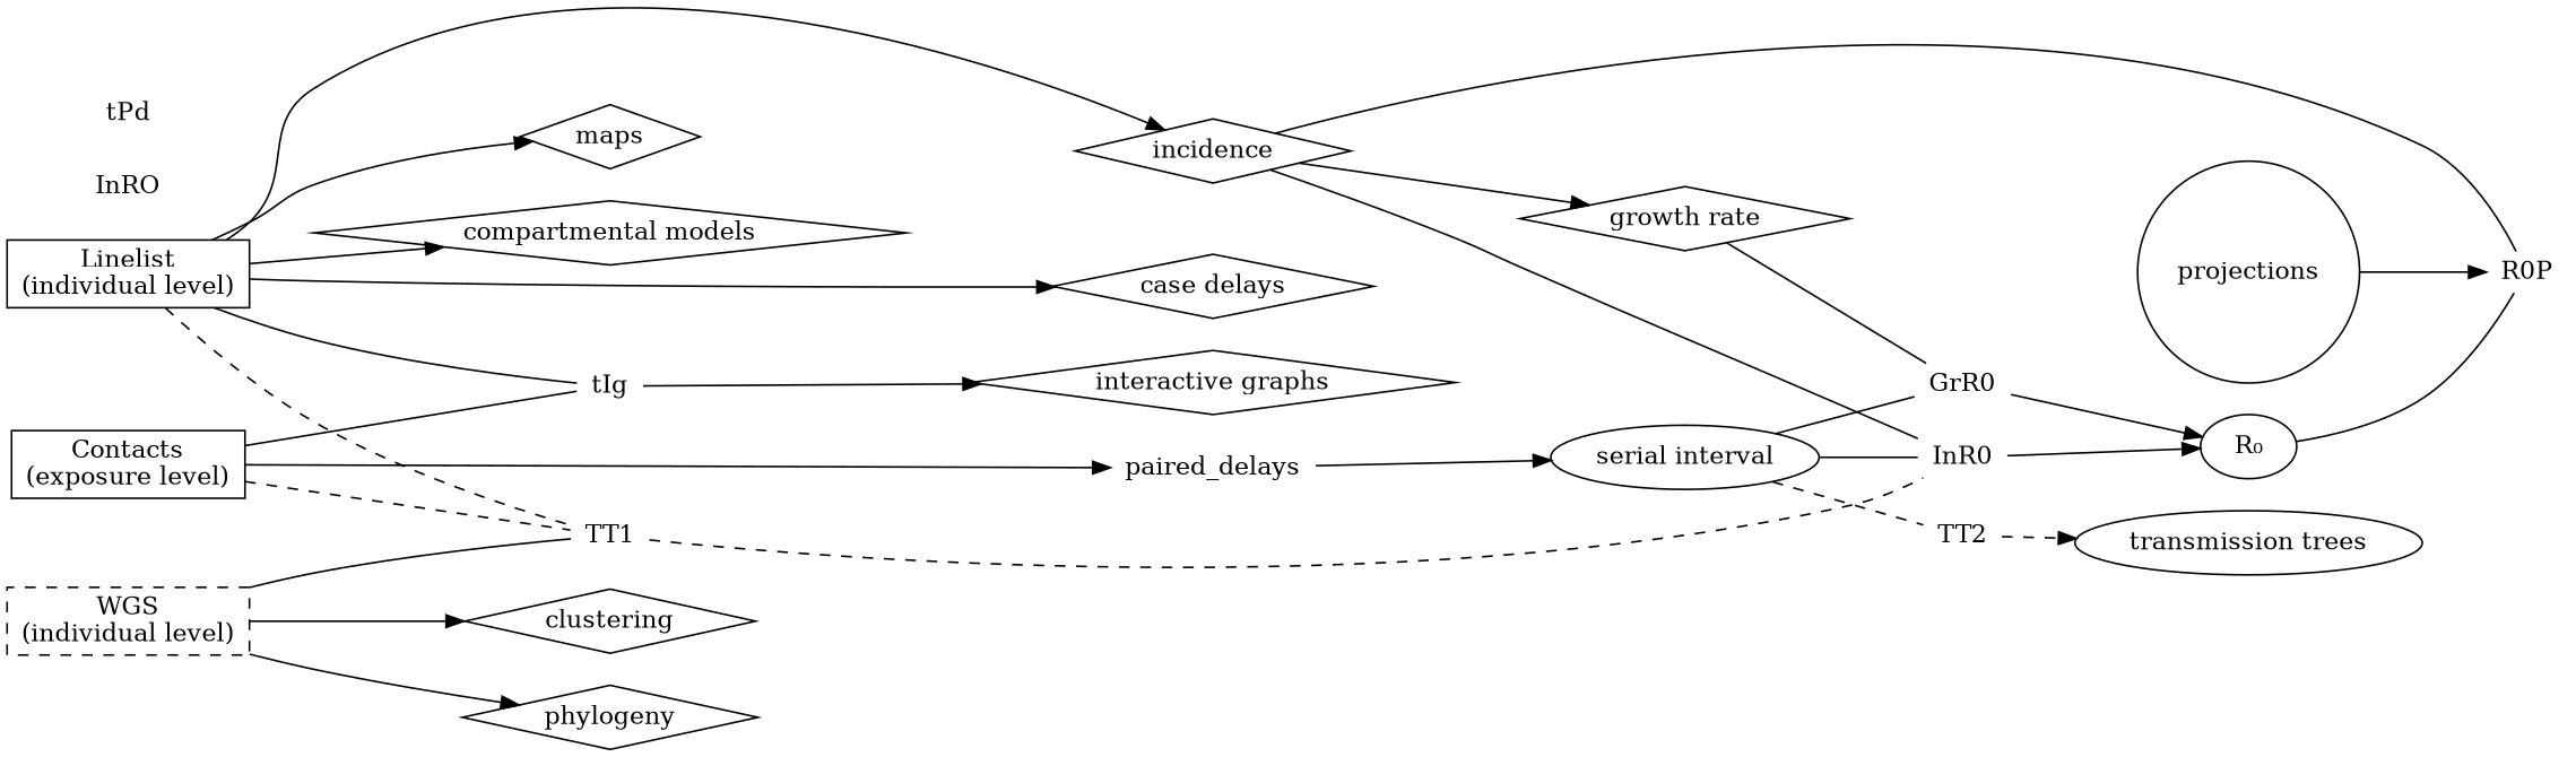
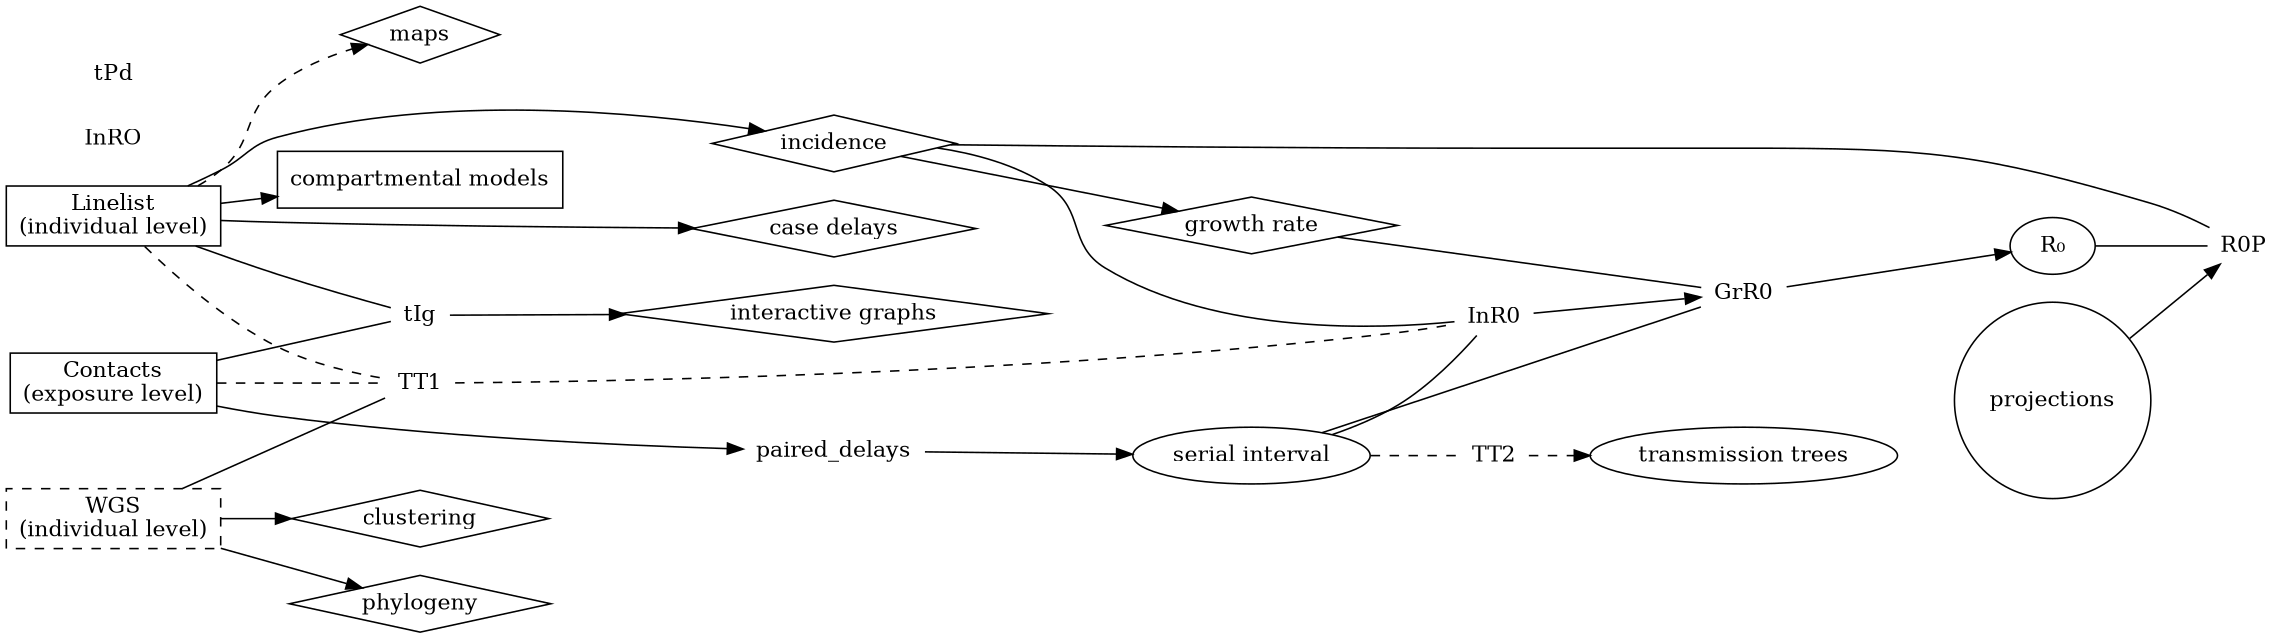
  digraph {
    rankdir=LR
    node [shape=none style=solid]
    n1 [label="Linelist\n(individual level)" shape=box style=""]
    n2 [label="Contacts\n(exposure level)" shape=box style=""]
    n3 [label="WGS\n(individual level)" shape=box style=dashed]
    incidence [shape=diamond]
    n5 [label="case delays" shape=diamond]
    n6 [label="interactive graphs" shape=diamond]
    paired_delays [height=0 width=0]
    maps [shape=diamond]
-   n9 [label="compartmental models" shape=diamond]
+   n9 [label="compartmental models" shape=box]
    tIg [height=0 width=0]
    TT1 [height=0 width=0]
    phylogeny [shape=diamond]
    clustering [shape=diamond]
    n14 [label="growth rate" shape=diamond]
    R0P [height=0 width=0]
    InR0 [height=0 width=0]
    n17 [label="serial interval" shape=oval]
    GrR0 [height=0 width=0]
    n19 [label="R₀" shape=oval]
    TT2 [height=0 width=0]
    n21 [label="transmission trees" shape=oval]
    projections [shape=circle]
    InRO [height=0 width=0]
    tPd [height=0 width=0]
    subgraph sub_1 {
      rank=same
      n1
      n2
      n3
    }
    subgraph sub_2 {
      rank=same
      incidence
      n5
      n6
      paired_delays
    }
    n1 -> incidence
    n1 -> n5
-   n1 -> maps
+   n1 -> maps [style=dashed]
    n1 -> n9
    n1 -> tIg [arrowhead=none]
    n1 -> TT1 [arrowhead=none style=dashed]
    n2 -> paired_delays
    n2 -> tIg [arrowhead=none]
    n2 -> TT1 [arrowhead=none style=dashed]
    n3 -> TT1 [arrowhead=none style=solid]
    n3 -> phylogeny
    n3 -> clustering
    incidence -> n14
    incidence -> R0P [arrowhead=none]
    incidence -> InR0 [arrowhead=none]
    paired_delays -> n17
    tIg -> n6
    TT1 -> InR0 [arrowhead=none style=dashed]
    n14 -> GrR0 [arrowhead=none]
-   InR0 -> n19
+   InR0 -> GrR0
    n17 -> InR0 [arrowhead=none]
    n17 -> GrR0 [arrowhead=none]
    n17 -> TT2 [arrowhead=none style=dashed]
    GrR0 -> n19
    n19 -> R0P [arrowhead=none]
    TT2 -> n21 [style=dashed]
    projections -> R0P
  }
